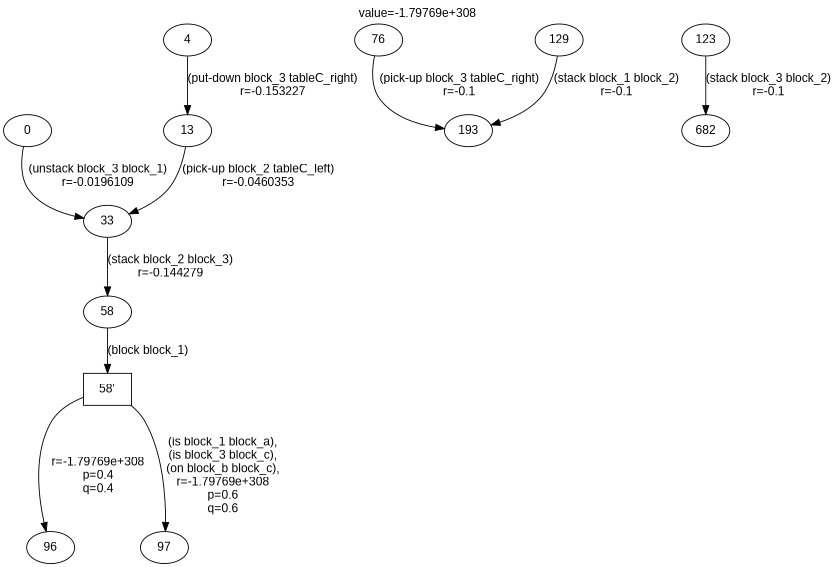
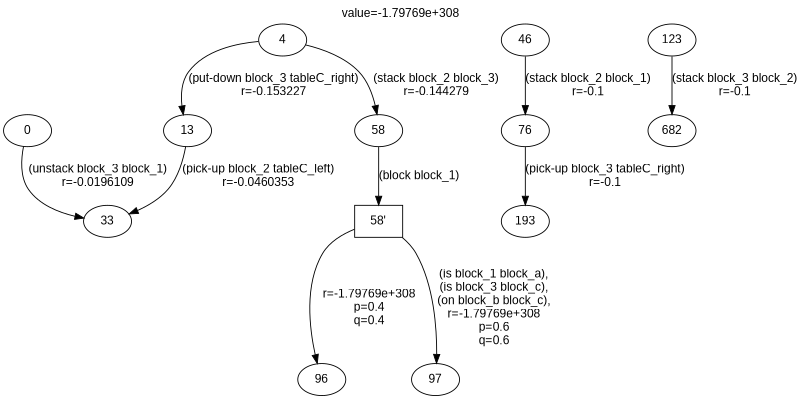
  digraph {
    fontname="Liberation Sans"
    label="value=-1.79769e+308"
    labelloc=top
    node [fontname="Liberation Sans"]
    edge [fontname="Liberation Sans"]
    0
    33
    4
    13
    58
    "58'" [shape=box]
    96
    97
+   46
    76
    193
    n12 [label=682]
    123
-   129
    0 -> 33 [label="(unstack block_3 block_1)\nr=-0.0196109"]
-   33 -> 58 [label="(stack block_2 block_3)\nr=-0.144279"]
+   4 -> 58 [label="(stack block_2 block_3)\nr=-0.144279"]
    4 -> 13 [label="(put-down block_3 tableC_right)\nr=-0.153227"]
    13 -> 33 [label="(pick-up block_2 tableC_left)\nr=-0.0460353"]
    58 -> "58'" [label="(block block_1)"]
    "58'" -> 96 [label="\nr=-1.79769e+308\np=0.4\nq=0.4"]
    "58'" -> 97 [label="\n(is block_1 block_a),\n(is block_3 block_c),\n(on block_b block_c),\nr=-1.79769e+308\np=0.6\nq=0.6"]
+   46 -> 76 [label="(stack block_2 block_1)\nr=-0.1"]
    76 -> 193 [label="(pick-up block_3 tableC_right)\nr=-0.1"]
    123 -> n12 [label="(stack block_3 block_2)\nr=-0.1"]
-   129 -> 193 [label="(stack block_1 block_2)\nr=-0.1"]
  }
